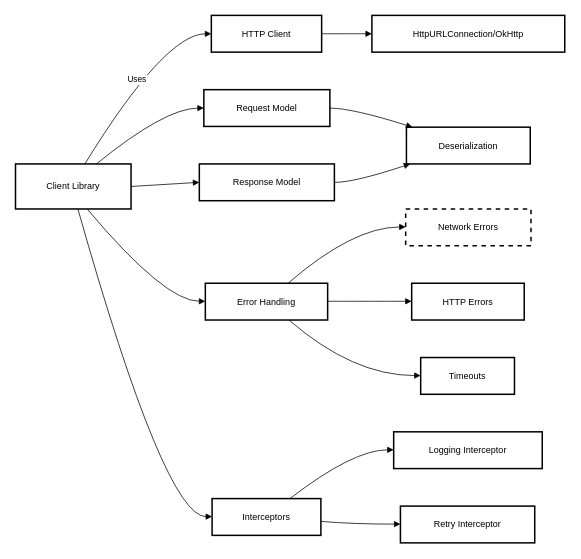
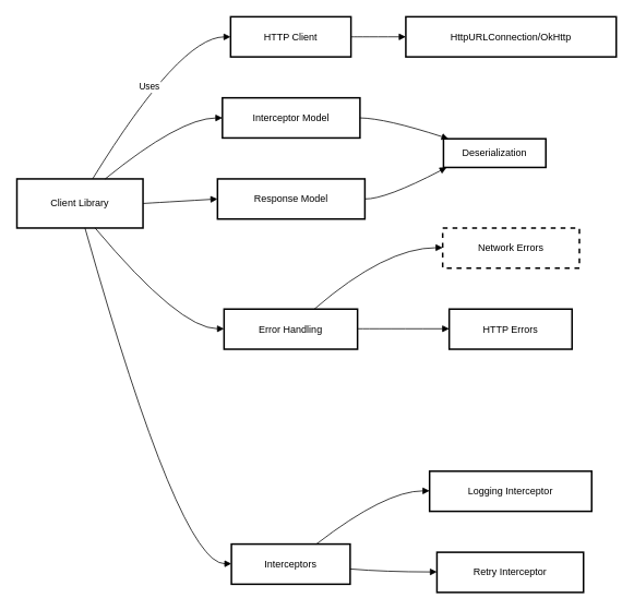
  <mxCell id="0" />
  <mxCell id="1" parent="0" />
  <mxCell id="2" value="Client Library" style="whiteSpace=wrap;strokeWidth=2;" vertex="1" parent="1"><mxGeometry x="20" y="218" width="154" height="60" as="geometry" /></mxCell>
  <mxCell id="3" value="HTTP Client" style="whiteSpace=wrap;strokeWidth=2;" vertex="1" parent="1"><mxGeometry x="281" y="20" width="147" height="49" as="geometry" /></mxCell>
  <mxCell id="4" value="HttpURLConnection/OkHttp" style="whiteSpace=wrap;strokeWidth=2;" vertex="1" parent="1"><mxGeometry x="495" y="20" width="257" height="49" as="geometry" /></mxCell>
- <mxCell id="5" value="Request Model" style="whiteSpace=wrap;strokeWidth=2;" vertex="1" parent="1"><mxGeometry x="271" y="119" width="168" height="49" as="geometry" /></mxCell>
+ <mxCell id="5" value="Interceptor Model" style="whiteSpace=wrap;strokeWidth=2;" vertex="1" parent="1"><mxGeometry x="271" y="119" width="168" height="49" as="geometry" /></mxCell>
  <mxCell id="6" value="Response Model" style="whiteSpace=wrap;strokeWidth=2;" vertex="1" parent="1"><mxGeometry x="265" y="218" width="180" height="49" as="geometry" /></mxCell>
- <mxCell id="7" value="Deserialization" style="whiteSpace=wrap;strokeWidth=2;" vertex="1" parent="1"><mxGeometry x="541" y="169" width="165" height="49" as="geometry" /></mxCell>
+ <mxCell id="7" value="Deserialization" style="whiteSpace=wrap;strokeWidth=2;" vertex="1" parent="1"><mxGeometry x="541" y="169" width="125" height="35" as="geometry" /></mxCell>
  <mxCell id="8" value="Error Handling" style="whiteSpace=wrap;strokeWidth=2;" vertex="1" parent="1"><mxGeometry x="273" y="377" width="163" height="49" as="geometry" /></mxCell>
  <mxCell id="9" value="Interceptors" style="whiteSpace=wrap;strokeWidth=2;" vertex="1" parent="1"><mxGeometry x="282" y="664" width="145" height="49" as="geometry" /></mxCell>
  <mxCell id="10" value="Network Errors" style="whiteSpace=wrap;strokeWidth=2;dashed=1;" vertex="1" parent="1"><mxGeometry x="540" y="278" width="167" height="49" as="geometry" /></mxCell>
  <mxCell id="11" value="HTTP Errors" style="whiteSpace=wrap;strokeWidth=2;" vertex="1" parent="1"><mxGeometry x="548" y="377" width="150" height="49" as="geometry" /></mxCell>
- <mxCell id="12" value="Timeouts" style="whiteSpace=wrap;strokeWidth=2;" vertex="1" parent="1"><mxGeometry x="560" y="476" width="125" height="49" as="geometry" /></mxCell>
  <mxCell id="13" value="Logging Interceptor" style="whiteSpace=wrap;strokeWidth=2;" vertex="1" parent="1"><mxGeometry x="524" y="575" width="198" height="49" as="geometry" /></mxCell>
  <mxCell id="14" value="Retry Interceptor" style="whiteSpace=wrap;strokeWidth=2;" vertex="1" parent="1"><mxGeometry x="533" y="674" width="179" height="49" as="geometry" /></mxCell>
  <mxCell id="15" value="Uses" style="curved=1;startArrow=none;endArrow=block;exitX=0.6;exitY=0;entryX=0;entryY=0.5;rounded=0;" edge="1" parent="1" source="2" target="3"><mxGeometry relative="1" as="geometry"><Array as="points"><mxPoint x="219" y="45" /></Array></mxGeometry></mxCell>
  <mxCell id="16" value="" style="curved=1;startArrow=none;endArrow=block;exitX=1;exitY=0.5;entryX=0;entryY=0.5;rounded=0;" edge="1" parent="1" source="3" target="4"><mxGeometry relative="1" as="geometry"><Array as="points" /></mxGeometry></mxCell>
  <mxCell id="17" value="" style="curved=1;startArrow=none;endArrow=block;exitX=0.7;exitY=0;entryX=0;entryY=0.5;rounded=0;" edge="1" parent="1" source="2" target="5"><mxGeometry relative="1" as="geometry"><Array as="points"><mxPoint x="219" y="144" /></Array></mxGeometry></mxCell>
  <mxCell id="18" value="" style="curved=1;startArrow=none;endArrow=block;exitX=1;exitY=0.5;entryX=0;entryY=0.5;rounded=0;" edge="1" parent="1" source="2" target="6"><mxGeometry relative="1" as="geometry"><Array as="points" /></mxGeometry></mxCell>
  <mxCell id="19" value="" style="curved=1;startArrow=none;endArrow=block;exitX=1;exitY=0.5;entryX=0.04;entryY=-0.01;rounded=0;" edge="1" parent="1" source="5" target="7"><mxGeometry relative="1" as="geometry"><Array as="points"><mxPoint x="470" y="144" /></Array></mxGeometry></mxCell>
  <mxCell id="20" value="" style="curved=1;startArrow=none;endArrow=block;exitX=1;exitY=0.5;entryX=0.04;entryY=0.99;rounded=0;" edge="1" parent="1" source="6" target="7"><mxGeometry relative="1" as="geometry"><Array as="points"><mxPoint x="470" y="243" /></Array></mxGeometry></mxCell>
  <mxCell id="21" value="" style="curved=1;startArrow=none;endArrow=block;exitX=0.62;exitY=1;entryX=0;entryY=0.49;rounded=0;" edge="1" parent="1" source="2" target="8"><mxGeometry relative="1" as="geometry"><Array as="points"><mxPoint x="219" y="401" /></Array></mxGeometry></mxCell>
  <mxCell id="22" value="" style="curved=1;startArrow=none;endArrow=block;exitX=0.54;exitY=1;entryX=0;entryY=0.49;rounded=0;" edge="1" parent="1" source="2" target="9"><mxGeometry relative="1" as="geometry"><Array as="points"><mxPoint x="219" y="688" /></Array></mxGeometry></mxCell>
  <mxCell id="23" value="" style="curved=1;startArrow=none;endArrow=block;exitX=0.68;exitY=-0.01;entryX=0;entryY=0.49;rounded=0;" edge="1" parent="1" source="8" target="10"><mxGeometry relative="1" as="geometry"><Array as="points"><mxPoint x="470" y="302" /></Array></mxGeometry></mxCell>
  <mxCell id="24" value="" style="curved=1;startArrow=none;endArrow=block;exitX=1;exitY=0.49;entryX=0;entryY=0.49;rounded=0;" edge="1" parent="1" source="8" target="11"><mxGeometry relative="1" as="geometry"><Array as="points" /></mxGeometry></mxCell>
- <mxCell id="25" value="" style="curved=1;startArrow=none;endArrow=block;exitX=0.68;exitY=0.99;entryX=0;entryY=0.49;rounded=0;" edge="1" parent="1" source="8" target="12"><mxGeometry relative="1" as="geometry"><Array as="points"><mxPoint x="470" y="500" /></Array></mxGeometry></mxCell>
  <mxCell id="26" value="" style="curved=1;startArrow=none;endArrow=block;exitX=0.72;exitY=-0.01;entryX=0;entryY=0.49;rounded=0;" edge="1" parent="1" source="9" target="13"><mxGeometry relative="1" as="geometry"><Array as="points"><mxPoint x="470" y="599" /></Array></mxGeometry></mxCell>
  <mxCell id="27" value="" style="curved=1;startArrow=none;endArrow=block;exitX=1;exitY=0.62;entryX=0;entryY=0.49;rounded=0;" edge="1" parent="1" source="9" target="14"><mxGeometry relative="1" as="geometry"><Array as="points"><mxPoint x="470" y="698" /></Array></mxGeometry></mxCell>
